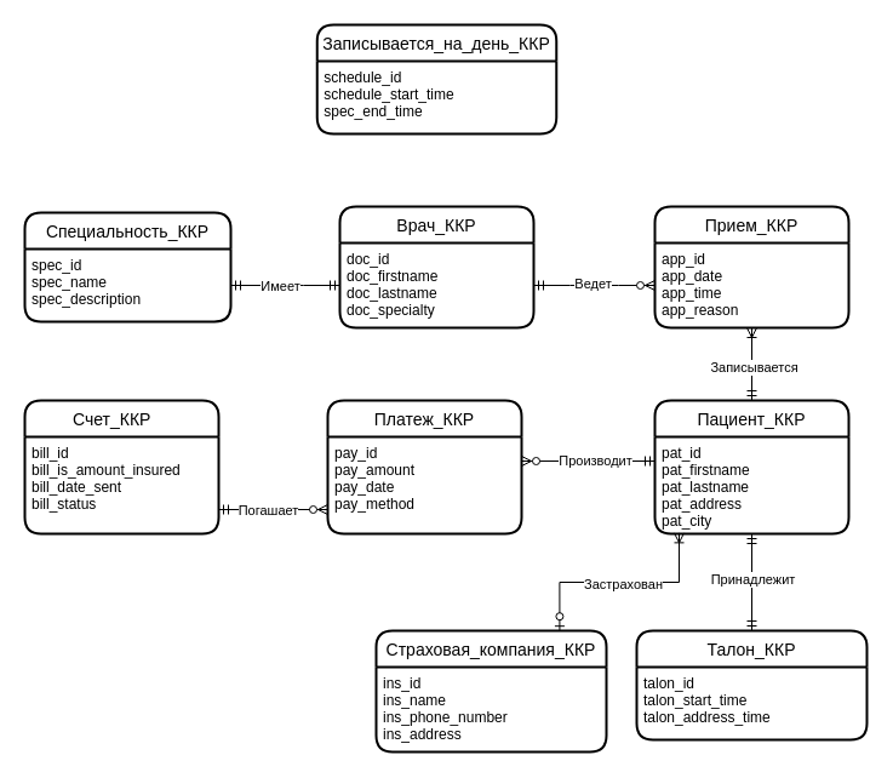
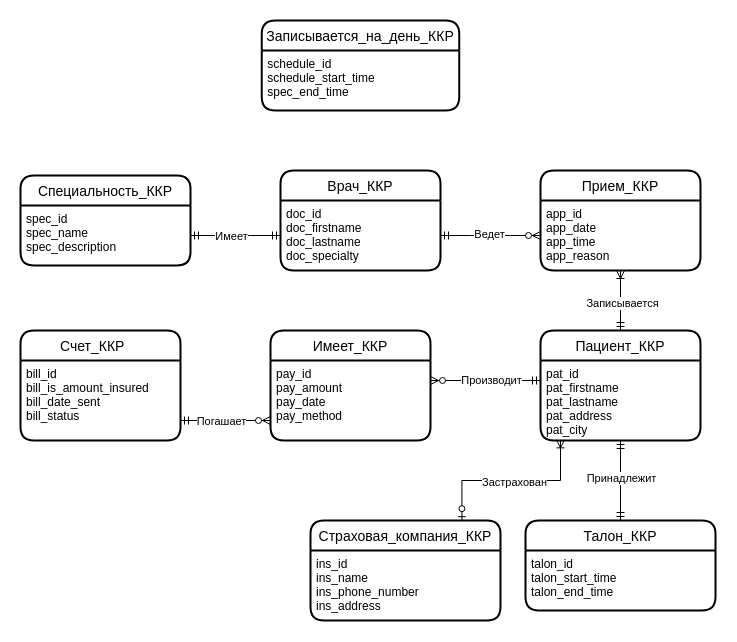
  <mxCell id="0" />
  <mxCell id="1" parent="0" />
  <mxCell id="2" value="Врач_ККР" style="swimlane;childLayout=stackLayout;horizontal=1;startSize=30;horizontalStack=0;rounded=1;fontSize=14;fontStyle=0;strokeWidth=2;resizeParent=0;resizeLast=1;shadow=0;dashed=0;align=center;" parent="1" vertex="1"><mxGeometry x="280" y="170" width="160" height="100" as="geometry" /></mxCell>
  <mxCell id="3" value="doc_id&#10;doc_firstname&#10;doc_lastname&#10;doc_specialty&#10;" style="align=left;strokeColor=none;fillColor=none;spacingLeft=4;fontSize=12;verticalAlign=top;resizable=0;rotatable=0;part=1;" parent="2" vertex="1"><mxGeometry y="30" width="160" height="70" as="geometry" /></mxCell>
  <mxCell id="4" value="Прием_ККР" style="swimlane;childLayout=stackLayout;horizontal=1;startSize=30;horizontalStack=0;rounded=1;fontSize=14;fontStyle=0;strokeWidth=2;resizeParent=0;resizeLast=1;shadow=0;dashed=0;align=center;" parent="1" vertex="1"><mxGeometry x="540" y="170" width="160" height="100" as="geometry" /></mxCell>
  <mxCell id="5" value="app_id&#10;app_date&#10;app_time&#10;app_reason&#10;" style="align=left;strokeColor=none;fillColor=none;spacingLeft=4;fontSize=12;verticalAlign=top;resizable=0;rotatable=0;part=1;" parent="4" vertex="1"><mxGeometry y="30" width="160" height="70" as="geometry" /></mxCell>
- <mxCell id="6" value="Платеж_ККР" style="swimlane;childLayout=stackLayout;horizontal=1;startSize=30;horizontalStack=0;rounded=1;fontSize=14;fontStyle=0;strokeWidth=2;resizeParent=0;resizeLast=1;shadow=0;dashed=0;align=center;" parent="1" vertex="1"><mxGeometry x="270" y="330" width="160" height="110" as="geometry" /></mxCell>
+ <mxCell id="6" value="Имеет_ККР" style="swimlane;childLayout=stackLayout;horizontal=1;startSize=30;horizontalStack=0;rounded=1;fontSize=14;fontStyle=0;strokeWidth=2;resizeParent=0;resizeLast=1;shadow=0;dashed=0;align=center;" parent="1" vertex="1"><mxGeometry x="270" y="330" width="160" height="110" as="geometry" /></mxCell>
  <mxCell id="7" value="pay_id&#10;pay_amount&#10;pay_date&#10;pay_method" style="align=left;strokeColor=none;fillColor=none;spacingLeft=4;fontSize=12;verticalAlign=top;resizable=0;rotatable=0;part=1;" parent="6" vertex="1"><mxGeometry y="30" width="160" height="80" as="geometry" /></mxCell>
  <mxCell id="8" value="Пациент_ККР" style="swimlane;childLayout=stackLayout;horizontal=1;startSize=30;horizontalStack=0;rounded=1;fontSize=14;fontStyle=0;strokeWidth=2;resizeParent=0;resizeLast=1;shadow=0;dashed=0;align=center;" parent="1" vertex="1"><mxGeometry x="540" y="330" width="160" height="110" as="geometry" /></mxCell>
  <mxCell id="9" value="pat_id&#10;pat_firstname&#10;pat_lastname&#10;pat_address&#10;pat_city" style="align=left;strokeColor=none;fillColor=none;spacingLeft=4;fontSize=12;verticalAlign=top;resizable=0;rotatable=0;part=1;" parent="8" vertex="1"><mxGeometry y="30" width="160" height="80" as="geometry" /></mxCell>
  <mxCell id="10" value="Страховая_компания_ККР" style="swimlane;childLayout=stackLayout;horizontal=1;startSize=30;horizontalStack=0;rounded=1;fontSize=14;fontStyle=0;strokeWidth=2;resizeParent=0;resizeLast=1;shadow=0;dashed=0;align=center;" parent="1" vertex="1"><mxGeometry x="310" y="520" width="190" height="100" as="geometry" /></mxCell>
  <mxCell id="11" value="ins_id&#10;ins_name&#10;ins_phone_number&#10;ins_address&#10;" style="align=left;strokeColor=none;fillColor=none;spacingLeft=4;fontSize=12;verticalAlign=top;resizable=0;rotatable=0;part=1;" parent="10" vertex="1"><mxGeometry y="30" width="190" height="70" as="geometry" /></mxCell>
  <mxCell id="12" value="" style="edgeStyle=entityRelationEdgeStyle;fontSize=12;html=1;endArrow=ERzeroToMany;startArrow=ERmandOne;rounded=0;exitX=1;exitY=0.5;exitDx=0;exitDy=0;entryX=0;entryY=0.5;entryDx=0;entryDy=0;" parent="1" source="3" target="5" edge="1"><mxGeometry width="100" height="100" relative="1" as="geometry"><mxPoint x="20" y="450" as="sourcePoint" /><mxPoint x="120" y="350" as="targetPoint" /></mxGeometry></mxCell>
  <mxCell id="13" value="&lt;div&gt;Ведет&lt;/div&gt;" style="edgeLabel;html=1;align=center;verticalAlign=middle;resizable=0;points=[];" parent="12" vertex="1" connectable="0"><mxGeometry x="-0.042" relative="1" as="geometry"><mxPoint y="-2" as="offset" /></mxGeometry></mxCell>
  <mxCell id="14" value="" style="fontSize=12;html=1;endArrow=ERoneToMany;startArrow=ERmandOne;rounded=0;exitX=0.5;exitY=0;exitDx=0;exitDy=0;entryX=0.5;entryY=1;entryDx=0;entryDy=0;edgeStyle=orthogonalEdgeStyle;" parent="1" source="8" target="5" edge="1"><mxGeometry width="100" height="100" relative="1" as="geometry"><mxPoint x="240" y="490" as="sourcePoint" /><mxPoint x="340" y="390" as="targetPoint" /></mxGeometry></mxCell>
  <mxCell id="15" value="Записывается" style="edgeLabel;html=1;align=center;verticalAlign=middle;resizable=0;points=[];" parent="14" vertex="1" connectable="0"><mxGeometry x="-0.067" y="-1" relative="1" as="geometry"><mxPoint as="offset" /></mxGeometry></mxCell>
  <mxCell id="16" value="" style="edgeStyle=orthogonalEdgeStyle;fontSize=12;html=1;endArrow=ERoneToMany;startArrow=ERzeroToOne;rounded=0;entryX=0.125;entryY=0.992;entryDx=0;entryDy=0;exitX=0.797;exitY=0.002;exitDx=0;exitDy=0;exitPerimeter=0;entryPerimeter=0;" parent="1" source="10" target="9" edge="1"><mxGeometry width="100" height="100" relative="1" as="geometry"><mxPoint x="170" y="800" as="sourcePoint" /><mxPoint x="270" y="700" as="targetPoint" /><Array as="points"><mxPoint x="461" y="480" /><mxPoint x="560" y="480" /></Array></mxGeometry></mxCell>
  <mxCell id="17" value="Застрахован" style="edgeLabel;html=1;align=center;verticalAlign=middle;resizable=0;points=[];" parent="16" vertex="1" connectable="0"><mxGeometry x="0.022" y="-1" relative="1" as="geometry"><mxPoint as="offset" /></mxGeometry></mxCell>
  <mxCell id="18" value="" style="edgeStyle=orthogonalEdgeStyle;fontSize=12;html=1;endArrow=ERzeroToMany;startArrow=ERmandOne;rounded=0;exitX=0;exitY=0.25;exitDx=0;exitDy=0;entryX=1;entryY=0.25;entryDx=0;entryDy=0;" parent="1" source="9" target="7" edge="1"><mxGeometry width="100" height="100" relative="1" as="geometry"><mxPoint x="70" y="720" as="sourcePoint" /><mxPoint x="170" y="620" as="targetPoint" /></mxGeometry></mxCell>
  <mxCell id="19" value="Производит" style="edgeLabel;html=1;align=center;verticalAlign=middle;resizable=0;points=[];" parent="18" vertex="1" connectable="0"><mxGeometry x="-0.164" y="2" relative="1" as="geometry"><mxPoint x="-4" y="-3" as="offset" /></mxGeometry></mxCell>
  <mxCell id="20" value="Счет_ККР    " style="swimlane;childLayout=stackLayout;horizontal=1;startSize=30;horizontalStack=0;rounded=1;fontSize=14;fontStyle=0;strokeWidth=2;resizeParent=0;resizeLast=1;shadow=0;dashed=0;align=center;" parent="1" vertex="1"><mxGeometry x="20" y="330" width="160" height="110" as="geometry" /></mxCell>
  <mxCell id="21" value="bill_id&#10;bill_is_amount_insured&#10;bill_date_sent&#10;bill_status&#10;&#10;" style="align=left;strokeColor=none;fillColor=none;spacingLeft=4;fontSize=12;verticalAlign=top;resizable=0;rotatable=0;part=1;" parent="20" vertex="1"><mxGeometry y="30" width="160" height="80" as="geometry" /></mxCell>
  <mxCell id="22" value="" style="fontSize=12;html=1;endArrow=ERzeroToMany;startArrow=ERmandOne;rounded=0;fontFamily=Helvetica;exitX=1;exitY=0.75;exitDx=0;exitDy=0;entryX=0;entryY=0.75;entryDx=0;entryDy=0;" parent="1" source="21" target="7" edge="1"><mxGeometry width="100" height="100" relative="1" as="geometry"><mxPoint x="160" y="570" as="sourcePoint" /><mxPoint x="260" y="470" as="targetPoint" /></mxGeometry></mxCell>
  <mxCell id="23" value="Погашает" style="edgeLabel;html=1;align=center;verticalAlign=middle;resizable=0;points=[];fontFamily=Helvetica;" parent="22" vertex="1" connectable="0"><mxGeometry x="-0.196" y="1" relative="1" as="geometry"><mxPoint x="4" y="1" as="offset" /></mxGeometry></mxCell>
  <mxCell id="24" value="Специальность_ККР" style="swimlane;childLayout=stackLayout;horizontal=1;startSize=30;horizontalStack=0;rounded=1;fontSize=14;fontStyle=0;strokeWidth=2;resizeParent=0;resizeLast=1;shadow=0;dashed=0;align=center;" vertex="1" parent="1"><mxGeometry x="20" y="175" width="170" height="90" as="geometry" /></mxCell>
  <mxCell id="25" value="spec_id&#10;spec_name&#10;spec_description&#10;&#10;" style="align=left;strokeColor=none;fillColor=none;spacingLeft=4;fontSize=12;verticalAlign=top;resizable=0;rotatable=0;part=1;" vertex="1" parent="24"><mxGeometry y="30" width="170" height="60" as="geometry" /></mxCell>
  <mxCell id="26" value="" style="edgeStyle=entityRelationEdgeStyle;fontSize=12;html=1;endArrow=ERmandOne;startArrow=ERmandOne;rounded=0;exitX=1;exitY=0.5;exitDx=0;exitDy=0;entryX=0;entryY=0.5;entryDx=0;entryDy=0;" edge="1" parent="1" source="25" target="3"><mxGeometry width="100" height="100" relative="1" as="geometry"><mxPoint x="360" y="480" as="sourcePoint" /><mxPoint x="460" y="380" as="targetPoint" /></mxGeometry></mxCell>
  <mxCell id="27" value="Имеет" style="edgeLabel;html=1;align=center;verticalAlign=middle;resizable=0;points=[];" vertex="1" connectable="0" parent="26"><mxGeometry x="-0.111" relative="1" as="geometry"><mxPoint as="offset" /></mxGeometry></mxCell>
  <mxCell id="28" value="Записывается_на_день_ККР" style="swimlane;childLayout=stackLayout;horizontal=1;startSize=30;horizontalStack=0;rounded=1;fontSize=14;fontStyle=0;strokeWidth=2;resizeParent=0;resizeLast=1;shadow=0;dashed=0;align=center;" vertex="1" parent="1"><mxGeometry x="261.25" y="20" width="197.5" height="90" as="geometry" /></mxCell>
  <mxCell id="29" value="schedule_id&#10;schedule_start_time&#10;spec_end_time&#10;&#10;" style="align=left;strokeColor=none;fillColor=none;spacingLeft=4;fontSize=12;verticalAlign=top;resizable=0;rotatable=0;part=1;" vertex="1" parent="28"><mxGeometry y="30" width="197.5" height="60" as="geometry" /></mxCell>
  <mxCell id="30" value="Талон_ККР" style="swimlane;childLayout=stackLayout;horizontal=1;startSize=30;horizontalStack=0;rounded=1;fontSize=14;fontStyle=0;strokeWidth=2;resizeParent=0;resizeLast=1;shadow=0;dashed=0;align=center;" vertex="1" parent="1"><mxGeometry x="525" y="520" width="190" height="90" as="geometry" /></mxCell>
- <mxCell id="31" value="talon_id&#10;talon_start_time&#10;talon_address_time&#10;" style="align=left;strokeColor=none;fillColor=none;spacingLeft=4;fontSize=12;verticalAlign=top;resizable=0;rotatable=0;part=1;" vertex="1" parent="30"><mxGeometry y="30" width="190" height="60" as="geometry" /></mxCell>
+ <mxCell id="31" value="talon_id&#10;talon_start_time&#10;talon_end_time&#10;" style="align=left;strokeColor=none;fillColor=none;spacingLeft=4;fontSize=12;verticalAlign=top;resizable=0;rotatable=0;part=1;" vertex="1" parent="30"><mxGeometry y="30" width="190" height="60" as="geometry" /></mxCell>
  <mxCell id="32" value="" style="edgeStyle=orthogonalEdgeStyle;fontSize=12;html=1;endArrow=ERmandOne;startArrow=ERmandOne;rounded=0;entryX=0.5;entryY=1;entryDx=0;entryDy=0;exitX=0.5;exitY=0;exitDx=0;exitDy=0;" edge="1" parent="1" source="30" target="9"><mxGeometry width="100" height="100" relative="1" as="geometry"><mxPoint x="620" y="520" as="sourcePoint" /><mxPoint x="640" y="480" as="targetPoint" /><Array as="points" /></mxGeometry></mxCell>
  <mxCell id="33" value="Принадлежит" style="edgeLabel;html=1;align=center;verticalAlign=middle;resizable=0;points=[];" vertex="1" connectable="0" parent="32"><mxGeometry x="0.069" relative="1" as="geometry"><mxPoint as="offset" /></mxGeometry></mxCell>
